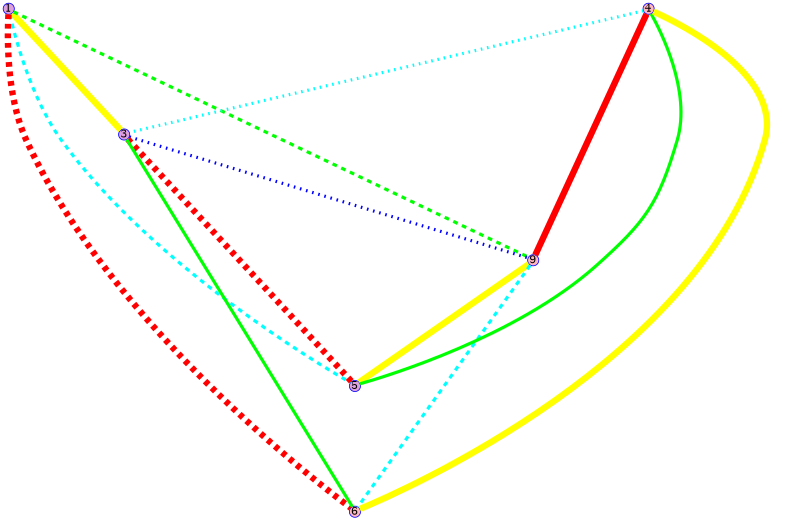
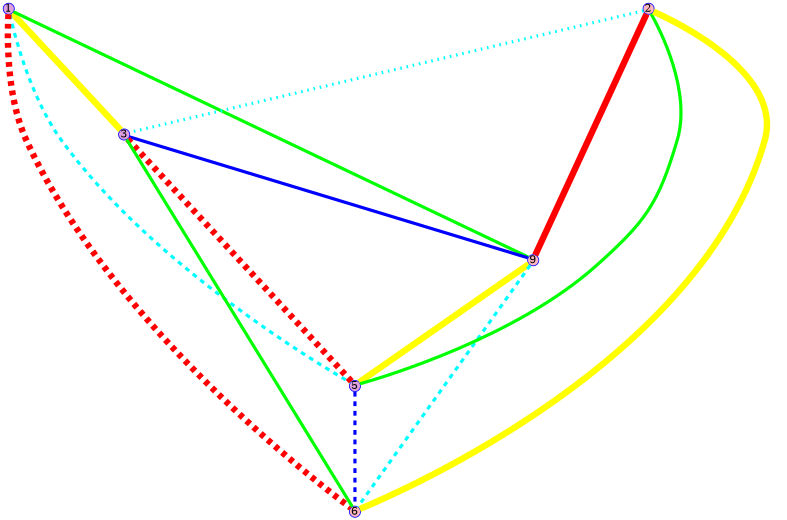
  graph {
    nodesep=2
    ranksep=2
    node [color=blue fillcolor=plum fixedsize=true shape=circle style=filled]
    edge [color=yellow penwidth=4 style=solid]
    1 [width=0.2]
    3 [width=0.2]
    n3 [fillcolor=lightpink label=9 width=0.2]
    5 [width=0.2]
    6 [fillcolor=lightpink width=0.2]
-   2 [fillcolor=lightpink width=0.2 label=4]
+   2 [fillcolor=lightpink width=0.2]
    1 -- 3 [penwidth=8]
-   1 -- n3 [color=green style=dashed]
+   1 -- n3 [color=green]
    1 -- 5 [color=cyan style=dashed]
    1 -- 6 [color=red penwidth=8 style=dashed]
-   3 -- n3 [color=blue style=dotted]
+   3 -- n3 [color=blue]
    3 -- 5 [color=red penwidth=8 style=dashed]
    3 -- 6 [color=green]
    n3 -- 5 [penwidth=8]
    n3 -- 6 [color=cyan style=dashed]
+   5 -- 6 [color=blue style=dashed]
    2 -- 3 [color=cyan style=dotted]
    2 -- n3 [color=red penwidth=8]
    2 -- 5 [color=green]
    2 -- 6 [penwidth=8]
  }
